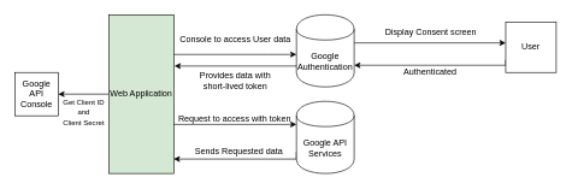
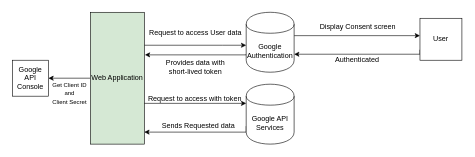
  <mxCell id="0" />
  <mxCell id="1" parent="0" />
  <mxCell id="2" value="Google API&lt;br&gt;Console" style="rounded=0;whiteSpace=wrap;html=1;" vertex="1" parent="1"><mxGeometry x="20" y="100" width="60" height="60" as="geometry" /></mxCell>
  <mxCell id="3" style="edgeStyle=orthogonalEdgeStyle;rounded=0;orthogonalLoop=1;jettySize=auto;html=1;entryX=1;entryY=0.5;entryDx=0;entryDy=0;" edge="1" parent="1" source="5" target="2"><mxGeometry relative="1" as="geometry" /></mxCell>
  <mxCell id="4" style="edgeStyle=orthogonalEdgeStyle;rounded=0;orthogonalLoop=1;jettySize=auto;html=1;exitX=1;exitY=0.25;exitDx=0;exitDy=0;" edge="1" parent="1" source="5" target="8"><mxGeometry relative="1" as="geometry"><Array as="points"><mxPoint x="370" y="75" /><mxPoint x="370" y="75" /></Array></mxGeometry></mxCell>
  <mxCell id="5" value="Web Application" style="rounded=0;whiteSpace=wrap;html=1;fillColor=#d5e8d4;" vertex="1" parent="1"><mxGeometry x="150" y="20" width="90" height="220" as="geometry" /></mxCell>
  <mxCell id="6" style="edgeStyle=orthogonalEdgeStyle;rounded=0;orthogonalLoop=1;jettySize=auto;html=1;" edge="1" parent="1"><mxGeometry relative="1" as="geometry"><mxPoint x="490" y="59" as="sourcePoint" /><mxPoint x="700" y="59" as="targetPoint" /><Array as="points"><mxPoint x="650" y="59" /><mxPoint x="650" y="59" /></Array></mxGeometry></mxCell>
  <mxCell id="7" style="edgeStyle=orthogonalEdgeStyle;rounded=0;orthogonalLoop=1;jettySize=auto;html=1;exitX=0;exitY=0.7;exitDx=0;exitDy=0;entryX=1.011;entryY=0.323;entryDx=0;entryDy=0;entryPerimeter=0;" edge="1" parent="1" source="8" target="5"><mxGeometry relative="1" as="geometry"><Array as="points"><mxPoint x="410" y="91" /></Array></mxGeometry></mxCell>
  <mxCell id="8" value="Google Authentication" style="shape=cylinder;whiteSpace=wrap;html=1;boundedLbl=1;backgroundOutline=1;container=1;" vertex="1" parent="1"><mxGeometry x="410" y="20" width="80" height="100" as="geometry"><mxRectangle x="370" y="110" width="150" height="20" as="alternateBounds" /></mxGeometry></mxCell>
  <mxCell id="9" style="edgeStyle=orthogonalEdgeStyle;rounded=0;orthogonalLoop=1;jettySize=auto;html=1;exitX=0;exitY=0.7;exitDx=0;exitDy=0;entryX=1;entryY=0.909;entryDx=0;entryDy=0;entryPerimeter=0;" edge="1" parent="1" source="10" target="5"><mxGeometry relative="1" as="geometry"><Array as="points"><mxPoint x="410" y="220" /></Array></mxGeometry></mxCell>
  <mxCell id="10" value="Google API Services" style="shape=cylinder;whiteSpace=wrap;html=1;boundedLbl=1;backgroundOutline=1;" vertex="1" parent="1"><mxGeometry x="410" y="140" width="80" height="100" as="geometry" /></mxCell>
  <mxCell id="11" style="edgeStyle=orthogonalEdgeStyle;rounded=0;orthogonalLoop=1;jettySize=auto;html=1;exitX=0;exitY=0.75;exitDx=0;exitDy=0;entryX=1;entryY=0.7;entryDx=0;entryDy=0;" edge="1" parent="1" source="12" target="8"><mxGeometry relative="1" as="geometry"><Array as="points"><mxPoint x="700" y="90" /></Array></mxGeometry></mxCell>
  <mxCell id="12" value="User" style="rounded=0;whiteSpace=wrap;html=1;" vertex="1" parent="1"><mxGeometry x="700" y="30" width="70" height="70" as="geometry" /></mxCell>
  <mxCell id="13" value="&lt;font style=&quot;font-size: 10px&quot;&gt;Get Client ID&lt;br&gt;and&lt;br&gt;Client Secret&lt;/font&gt;" style="text;html=1;align=center;verticalAlign=middle;resizable=0;points=[];autosize=1;" vertex="1" parent="1"><mxGeometry x="80" y="130" width="70" height="50" as="geometry" /></mxCell>
- <mxCell id="14" value="Console to access User data" style="text;html=1;align=center;verticalAlign=middle;resizable=0;points=[];autosize=1;" vertex="1" parent="1"><mxGeometry x="240" y="44" width="170" height="20" as="geometry" /></mxCell>
+ <mxCell id="14" value="Request to access User data" style="text;html=1;align=center;verticalAlign=middle;resizable=0;points=[];autosize=1;" vertex="1" parent="1"><mxGeometry x="240" y="44" width="170" height="20" as="geometry" /></mxCell>
  <mxCell id="15" value="Display Consent screen" style="text;html=1;align=center;verticalAlign=middle;resizable=0;points=[];autosize=1;" vertex="1" parent="1"><mxGeometry x="526" y="35" width="140" height="20" as="geometry" /></mxCell>
  <mxCell id="16" value="Authenticated" style="text;html=1;align=center;verticalAlign=middle;resizable=0;points=[];autosize=1;" vertex="1" parent="1"><mxGeometry x="550" y="90" width="90" height="20" as="geometry" /></mxCell>
  <mxCell id="17" value="Provides data with &lt;br&gt;short-lived&amp;nbsp;token" style="text;html=1;align=center;verticalAlign=middle;resizable=0;points=[];autosize=1;" vertex="1" parent="1"><mxGeometry x="260" y="96" width="130" height="30" as="geometry" /></mxCell>
  <mxCell id="18" value="Sends Requested data" style="text;html=1;align=center;verticalAlign=middle;resizable=0;points=[];autosize=1;" vertex="1" parent="1"><mxGeometry x="260" y="200" width="140" height="20" as="geometry" /></mxCell>
  <mxCell id="19" value="" style="endArrow=classic;html=1;entryX=0;entryY=0.5;entryDx=0;entryDy=0;" edge="1" parent="1"><mxGeometry width="50" height="50" relative="1" as="geometry"><mxPoint x="240" y="172" as="sourcePoint" /><mxPoint x="410" y="172" as="targetPoint" /></mxGeometry></mxCell>
  <mxCell id="20" value="Request to access with token" style="text;html=1;align=center;verticalAlign=middle;resizable=0;points=[];autosize=1;" vertex="1" parent="1"><mxGeometry x="239" y="154" width="170" height="20" as="geometry" /></mxCell>
